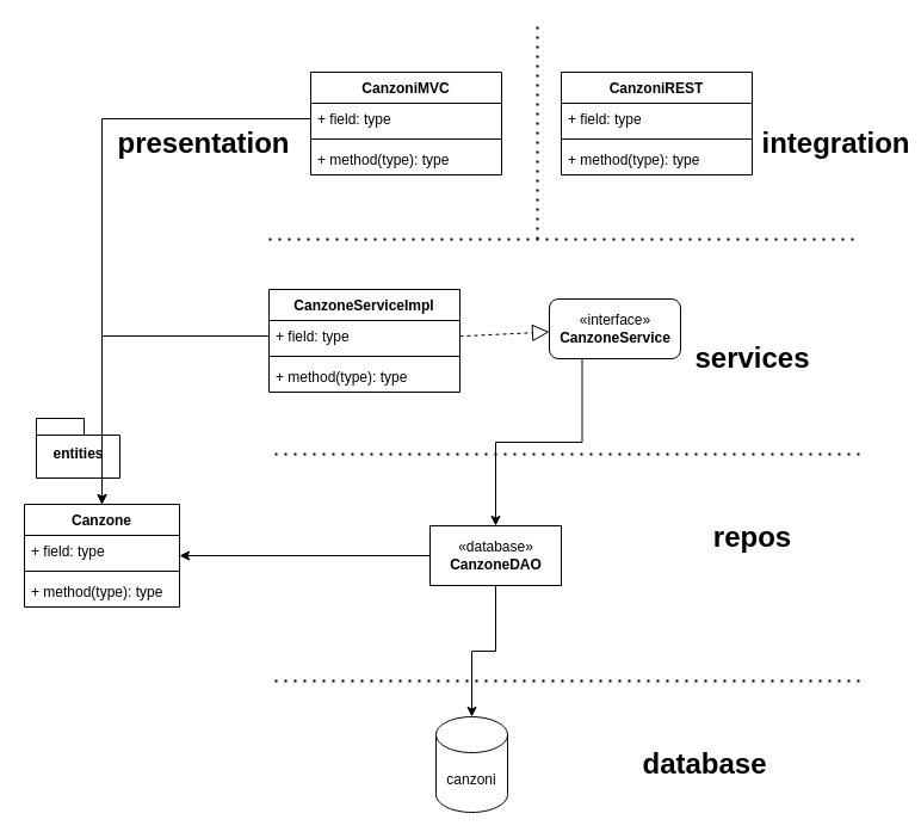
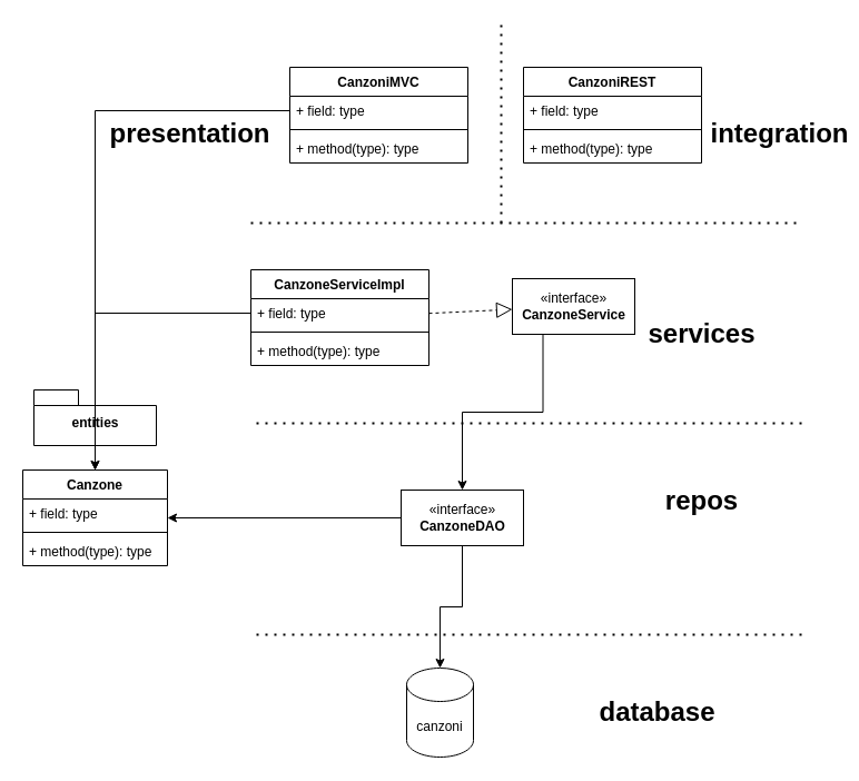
  <mxCell id="0" />
  <mxCell id="1" parent="0" />
  <mxCell id="2" value="canzoni" style="shape=cylinder3;whiteSpace=wrap;html=1;boundedLbl=1;backgroundOutline=1;size=15;" vertex="1" parent="1"><mxGeometry x="365" y="600" width="60" height="80" as="geometry" /></mxCell>
  <mxCell id="3" value="" style="endArrow=none;dashed=1;html=1;dashPattern=1 3;strokeWidth=2;rounded=0;" edge="1" parent="1"><mxGeometry width="50" height="50" relative="1" as="geometry"><mxPoint x="230" y="570" as="sourcePoint" /><mxPoint x="720" y="570" as="targetPoint" /></mxGeometry></mxCell>
  <mxCell id="4" value="database" style="text;strokeColor=none;fillColor=none;html=1;fontSize=24;fontStyle=1;verticalAlign=middle;align=center;" vertex="1" parent="1"><mxGeometry x="540" y="620" width="100" height="40" as="geometry" /></mxCell>
  <mxCell id="5" value="Canzone" style="swimlane;fontStyle=1;align=center;verticalAlign=top;childLayout=stackLayout;horizontal=1;startSize=26;horizontalStack=0;resizeParent=1;resizeParentMax=0;resizeLast=0;collapsible=1;marginBottom=0;" vertex="1" parent="1"><mxGeometry x="20" y="422" width="130" height="86" as="geometry" /></mxCell>
  <mxCell id="6" value="+ field: type" style="text;strokeColor=none;fillColor=none;align=left;verticalAlign=top;spacingLeft=4;spacingRight=4;overflow=hidden;rotatable=0;points=[[0,0.5],[1,0.5]];portConstraint=eastwest;" vertex="1" parent="5"><mxGeometry y="26" width="130" height="26" as="geometry" /></mxCell>
  <mxCell id="7" value="" style="line;strokeWidth=1;fillColor=none;align=left;verticalAlign=middle;spacingTop=-1;spacingLeft=3;spacingRight=3;rotatable=0;labelPosition=right;points=[];portConstraint=eastwest;" vertex="1" parent="5"><mxGeometry y="52" width="130" height="8" as="geometry" /></mxCell>
  <mxCell id="8" value="+ method(type): type" style="text;strokeColor=none;fillColor=none;align=left;verticalAlign=top;spacingLeft=4;spacingRight=4;overflow=hidden;rotatable=0;points=[[0,0.5],[1,0.5]];portConstraint=eastwest;" vertex="1" parent="5"><mxGeometry y="60" width="130" height="26" as="geometry" /></mxCell>
  <mxCell id="9" style="edgeStyle=orthogonalEdgeStyle;rounded=0;orthogonalLoop=1;jettySize=auto;html=1;exitX=0.5;exitY=1;exitDx=0;exitDy=0;" edge="1" parent="1" source="11" target="2"><mxGeometry relative="1" as="geometry" /></mxCell>
  <mxCell id="10" style="edgeStyle=orthogonalEdgeStyle;rounded=0;orthogonalLoop=1;jettySize=auto;html=1;exitX=0;exitY=0.5;exitDx=0;exitDy=0;" edge="1" parent="1" source="11" target="5"><mxGeometry relative="1" as="geometry"><mxPoint x="170" y="465" as="targetPoint" /></mxGeometry></mxCell>
- <mxCell id="11" value="«database»&lt;br&gt;&lt;b&gt;CanzoneDAO&lt;/b&gt;" style="html=1;" vertex="1" parent="1"><mxGeometry x="360" y="440" width="110" height="50" as="geometry" /></mxCell>
- <mxCell id="12" value="entities" style="shape=folder;fontStyle=1;spacingTop=10;tabWidth=40;tabHeight=14;tabPosition=left;html=1;" vertex="1" parent="1"><mxGeometry x="30" y="350" width="70" height="50" as="geometry" /></mxCell>
+ <mxCell id="11" value="«interface»&lt;br&gt;&lt;b&gt;CanzoneDAO&lt;/b&gt;" style="html=1;" vertex="1" parent="1"><mxGeometry x="360" y="440" width="110" height="50" as="geometry" /></mxCell>
+ <mxCell id="12" value="entities" style="shape=folder;fontStyle=1;spacingTop=10;tabWidth=40;tabHeight=14;tabPosition=left;html=1;" vertex="1" parent="1"><mxGeometry x="30" y="350" width="110" height="50" as="geometry" /></mxCell>
  <mxCell id="13" value="repos" style="text;strokeColor=none;fillColor=none;html=1;fontSize=24;fontStyle=1;verticalAlign=middle;align=center;" vertex="1" parent="1"><mxGeometry x="580" y="430" width="100" height="40" as="geometry" /></mxCell>
  <mxCell id="14" value="" style="endArrow=none;dashed=1;html=1;dashPattern=1 3;strokeWidth=2;rounded=0;" edge="1" parent="1"><mxGeometry width="50" height="50" relative="1" as="geometry"><mxPoint x="230" y="380" as="sourcePoint" /><mxPoint x="720" y="380" as="targetPoint" /></mxGeometry></mxCell>
  <mxCell id="15" value="services" style="text;strokeColor=none;fillColor=none;html=1;fontSize=24;fontStyle=1;verticalAlign=middle;align=center;" vertex="1" parent="1"><mxGeometry x="580" y="280" width="100" height="40" as="geometry" /></mxCell>
  <mxCell id="16" style="edgeStyle=orthogonalEdgeStyle;rounded=0;orthogonalLoop=1;jettySize=auto;html=1;exitX=0.25;exitY=1;exitDx=0;exitDy=0;entryX=0.5;entryY=0;entryDx=0;entryDy=0;" edge="1" parent="1" source="17" target="11"><mxGeometry relative="1" as="geometry" /></mxCell>
- <mxCell id="17" value="«interface»&lt;br&gt;&lt;b&gt;CanzoneService&lt;/b&gt;" style="html=1;rounded=1;" vertex="1" parent="1"><mxGeometry x="460" y="250" width="110" height="50" as="geometry" /></mxCell>
+ <mxCell id="17" value="«interface»&lt;br&gt;&lt;b&gt;CanzoneService&lt;/b&gt;" style="html=1;" vertex="1" parent="1"><mxGeometry x="460" y="250" width="110" height="50" as="geometry" /></mxCell>
  <mxCell id="18" value="CanzoneServiceImpl" style="swimlane;fontStyle=1;align=center;verticalAlign=top;childLayout=stackLayout;horizontal=1;startSize=26;horizontalStack=0;resizeParent=1;resizeParentMax=0;resizeLast=0;collapsible=1;marginBottom=0;" vertex="1" parent="1"><mxGeometry x="225" y="242" width="160" height="86" as="geometry" /></mxCell>
  <mxCell id="19" value="+ field: type" style="text;strokeColor=none;fillColor=none;align=left;verticalAlign=top;spacingLeft=4;spacingRight=4;overflow=hidden;rotatable=0;points=[[0,0.5],[1,0.5]];portConstraint=eastwest;" vertex="1" parent="18"><mxGeometry y="26" width="160" height="26" as="geometry" /></mxCell>
  <mxCell id="20" value="" style="line;strokeWidth=1;fillColor=none;align=left;verticalAlign=middle;spacingTop=-1;spacingLeft=3;spacingRight=3;rotatable=0;labelPosition=right;points=[];portConstraint=eastwest;" vertex="1" parent="18"><mxGeometry y="52" width="160" height="8" as="geometry" /></mxCell>
  <mxCell id="21" value="+ method(type): type" style="text;strokeColor=none;fillColor=none;align=left;verticalAlign=top;spacingLeft=4;spacingRight=4;overflow=hidden;rotatable=0;points=[[0,0.5],[1,0.5]];portConstraint=eastwest;" vertex="1" parent="18"><mxGeometry y="60" width="160" height="26" as="geometry" /></mxCell>
  <mxCell id="22" value="" style="endArrow=block;dashed=1;endFill=0;endSize=12;html=1;rounded=0;" edge="1" parent="1" source="18" target="17"><mxGeometry width="160" relative="1" as="geometry"><mxPoint x="270" y="360" as="sourcePoint" /><mxPoint x="430" y="360" as="targetPoint" /></mxGeometry></mxCell>
  <mxCell id="23" value="" style="endArrow=none;dashed=1;html=1;dashPattern=1 3;strokeWidth=2;rounded=0;" edge="1" parent="1"><mxGeometry width="50" height="50" relative="1" as="geometry"><mxPoint x="225" y="200" as="sourcePoint" /><mxPoint x="715" y="200" as="targetPoint" /></mxGeometry></mxCell>
  <mxCell id="24" value="integration" style="text;strokeColor=none;fillColor=none;html=1;fontSize=24;fontStyle=1;verticalAlign=middle;align=center;" vertex="1" parent="1"><mxGeometry x="650" y="100" width="100" height="40" as="geometry" /></mxCell>
  <mxCell id="25" value="presentation" style="text;strokeColor=none;fillColor=none;html=1;fontSize=24;fontStyle=1;verticalAlign=middle;align=center;" vertex="1" parent="1"><mxGeometry x="120" y="100" width="100" height="40" as="geometry" /></mxCell>
  <mxCell id="26" value="" style="endArrow=none;dashed=1;html=1;dashPattern=1 3;strokeWidth=2;rounded=0;" edge="1" parent="1"><mxGeometry width="50" height="50" relative="1" as="geometry"><mxPoint x="450" y="200" as="sourcePoint" /><mxPoint x="450" y="20" as="targetPoint" /></mxGeometry></mxCell>
  <mxCell id="27" value="CanzoniMVC" style="swimlane;fontStyle=1;align=center;verticalAlign=top;childLayout=stackLayout;horizontal=1;startSize=26;horizontalStack=0;resizeParent=1;resizeParentMax=0;resizeLast=0;collapsible=1;marginBottom=0;" vertex="1" parent="1"><mxGeometry x="260" y="60" width="160" height="86" as="geometry" /></mxCell>
  <mxCell id="28" value="+ field: type" style="text;strokeColor=none;fillColor=none;align=left;verticalAlign=top;spacingLeft=4;spacingRight=4;overflow=hidden;rotatable=0;points=[[0,0.5],[1,0.5]];portConstraint=eastwest;" vertex="1" parent="27"><mxGeometry y="26" width="160" height="26" as="geometry" /></mxCell>
  <mxCell id="29" value="" style="line;strokeWidth=1;fillColor=none;align=left;verticalAlign=middle;spacingTop=-1;spacingLeft=3;spacingRight=3;rotatable=0;labelPosition=right;points=[];portConstraint=eastwest;" vertex="1" parent="27"><mxGeometry y="52" width="160" height="8" as="geometry" /></mxCell>
  <mxCell id="30" value="+ method(type): type" style="text;strokeColor=none;fillColor=none;align=left;verticalAlign=top;spacingLeft=4;spacingRight=4;overflow=hidden;rotatable=0;points=[[0,0.5],[1,0.5]];portConstraint=eastwest;" vertex="1" parent="27"><mxGeometry y="60" width="160" height="26" as="geometry" /></mxCell>
  <mxCell id="31" value="CanzoniREST" style="swimlane;fontStyle=1;align=center;verticalAlign=top;childLayout=stackLayout;horizontal=1;startSize=26;horizontalStack=0;resizeParent=1;resizeParentMax=0;resizeLast=0;collapsible=1;marginBottom=0;" vertex="1" parent="1"><mxGeometry x="470" y="60" width="160" height="86" as="geometry" /></mxCell>
  <mxCell id="32" value="+ field: type" style="text;strokeColor=none;fillColor=none;align=left;verticalAlign=top;spacingLeft=4;spacingRight=4;overflow=hidden;rotatable=0;points=[[0,0.5],[1,0.5]];portConstraint=eastwest;" vertex="1" parent="31"><mxGeometry y="26" width="160" height="26" as="geometry" /></mxCell>
  <mxCell id="33" value="" style="line;strokeWidth=1;fillColor=none;align=left;verticalAlign=middle;spacingTop=-1;spacingLeft=3;spacingRight=3;rotatable=0;labelPosition=right;points=[];portConstraint=eastwest;" vertex="1" parent="31"><mxGeometry y="52" width="160" height="8" as="geometry" /></mxCell>
  <mxCell id="34" value="+ method(type): type" style="text;strokeColor=none;fillColor=none;align=left;verticalAlign=top;spacingLeft=4;spacingRight=4;overflow=hidden;rotatable=0;points=[[0,0.5],[1,0.5]];portConstraint=eastwest;" vertex="1" parent="31"><mxGeometry y="60" width="160" height="26" as="geometry" /></mxCell>
  <mxCell id="35" style="edgeStyle=orthogonalEdgeStyle;rounded=0;orthogonalLoop=1;jettySize=auto;html=1;exitX=0;exitY=0.5;exitDx=0;exitDy=0;" edge="1" parent="1" source="19" target="5"><mxGeometry relative="1" as="geometry" /></mxCell>
  <mxCell id="36" style="edgeStyle=orthogonalEdgeStyle;rounded=0;orthogonalLoop=1;jettySize=auto;html=1;exitX=0;exitY=0.5;exitDx=0;exitDy=0;" edge="1" parent="1" source="28" target="5"><mxGeometry relative="1" as="geometry" /></mxCell>
